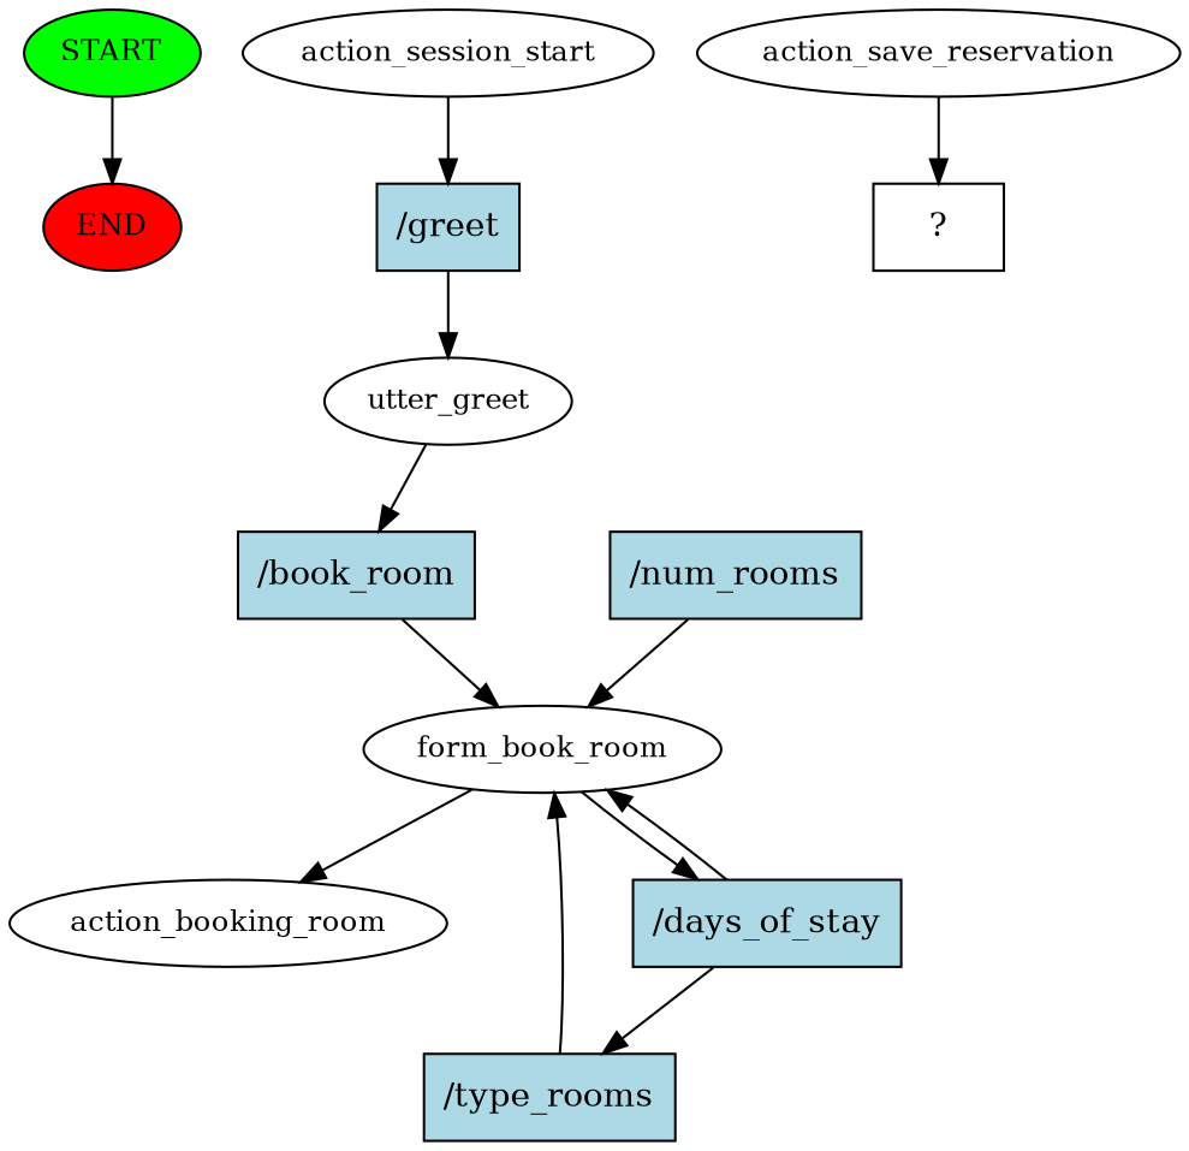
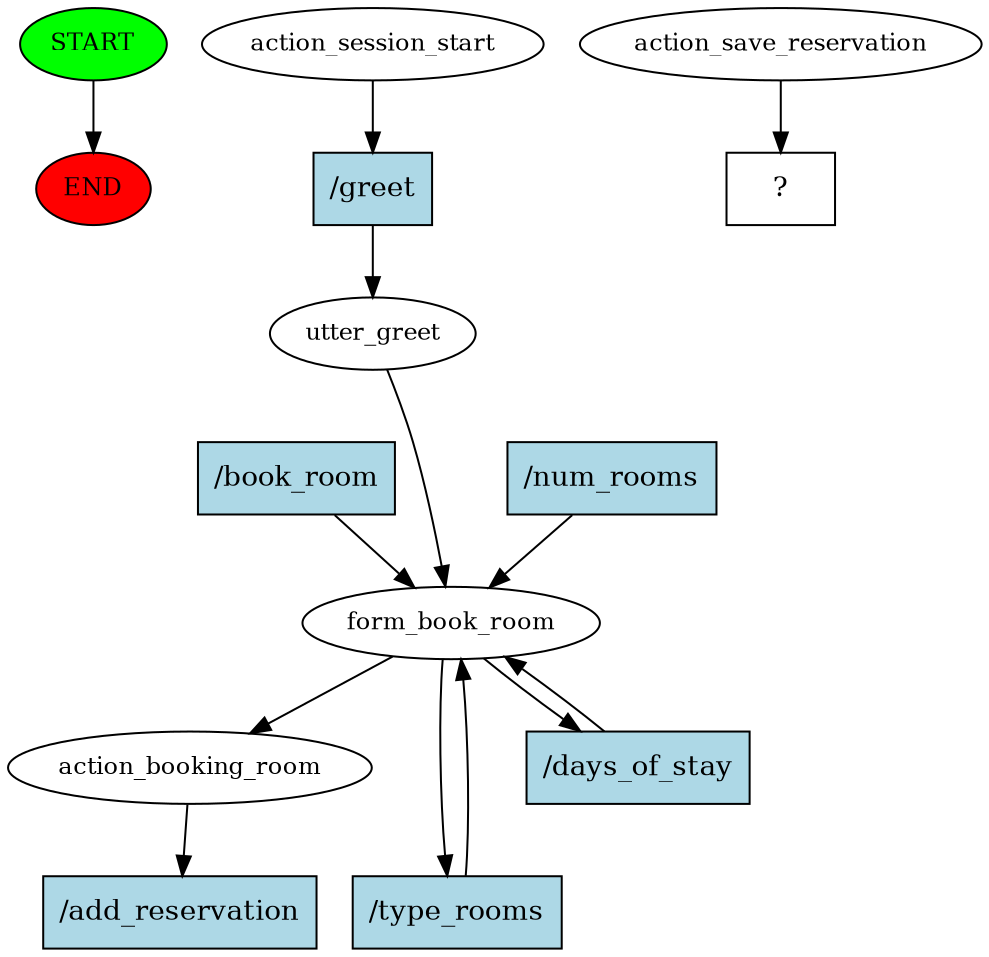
  digraph {
    node [style=filled]
    n1 [fillcolor=green fontsize=12 label=START]
    n2 [fillcolor=red fontsize=12 label=END]
    n3 [fontsize=12 label=action_session_start style=""]
    n4 [fillcolor=lightblue label="/greet" shape=rect]
    n5 [fontsize=12 label=utter_greet style=""]
    n6 [fillcolor=lightblue label="/book_room" shape=rect]
    n7 [fontsize=12 label=form_book_room style=""]
    n8 [fontsize=12 label=action_booking_room style=""]
    n9 [fillcolor=lightblue label="/type_rooms" shape=rect]
    n10 [fillcolor=lightblue label="/days_of_stay" shape=rect]
+   n11 [fillcolor=lightblue label="/add_reservation" shape=rect]
    n12 [fillcolor=lightblue label="/num_rooms" shape=rect]
    n13 [fontsize=12 label=action_save_reservation style=""]
    n14 [label="  ?  " shape=rect style=""]
    n1 -> n2
    n3 -> n4
    n4 -> n5
-   n5 -> n6
+   n5 -> n7
    n6 -> n7
    n7 -> n8
-   n10 -> n9
+   n7 -> n9
    n7 -> n10
+   n8 -> n11
    n9 -> n7
    n10 -> n7
    n12 -> n7
    n13 -> n14
  }
